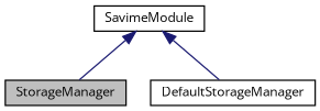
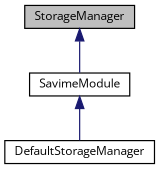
  digraph {
    fontname="Open Sans"
    node [color=black fillcolor=white fontname="Open Sans" fontsize=10 shape=record style=filled]
    edge [color=midnightblue dir=back fontname="Open Sans" fontsize=10 labelfontname=Helvetica labelfontsize=10 style=solid]
    n1 [fillcolor=grey75 fontcolor=black height=0.2 label=StorageManager width=0.4]
    n2 [height=0.2 label=DefaultStorageManager width=0.4]
    n3 [height=0.2 label=SavimeModule width=0.4]
-   n3 -> n1
+   n1 -> n3
    n3 -> n2
  }
